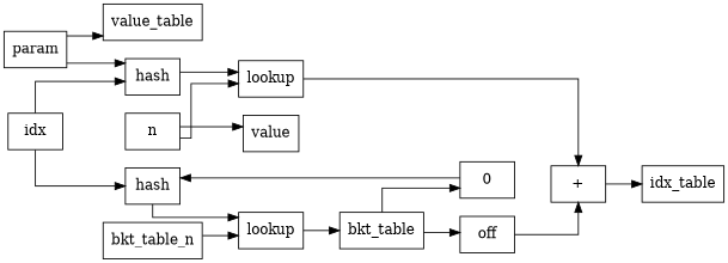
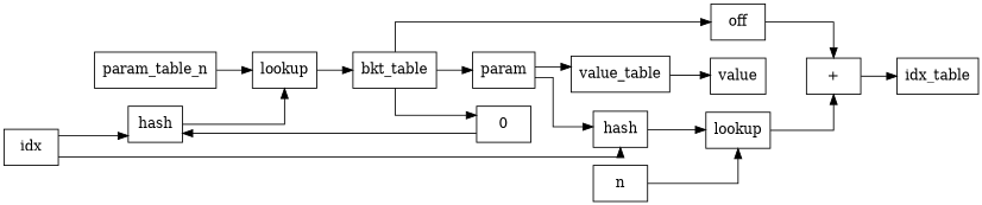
  digraph {
    rankdir=LR
    splines=ortho
    node [shape=rectangle]
    n1 [label=hash]
    n2 [label=lookup]
    bkt_table
    n4 [label=hash]
    n5 [label=lookup]
    n6 [label="+"]
    0
    off
    param
    idx_table
    n11 [label=idx]
-   bkt_table_n
+   bkt_table_n [label=param_table_n]
    n
    value_table
    value
    n1 -> n2
    n2 -> bkt_table
    bkt_table -> 0
    bkt_table -> off
+   bkt_table -> param
    n4 -> n5
    n5 -> n6
    n6 -> idx_table
    0 -> n1
    off -> n6
    param -> n4
    param -> value_table
    n11 -> n1
    n11 -> n4
    bkt_table_n -> n2
    n -> n5
-   n -> value
+   value_table -> value
  }
